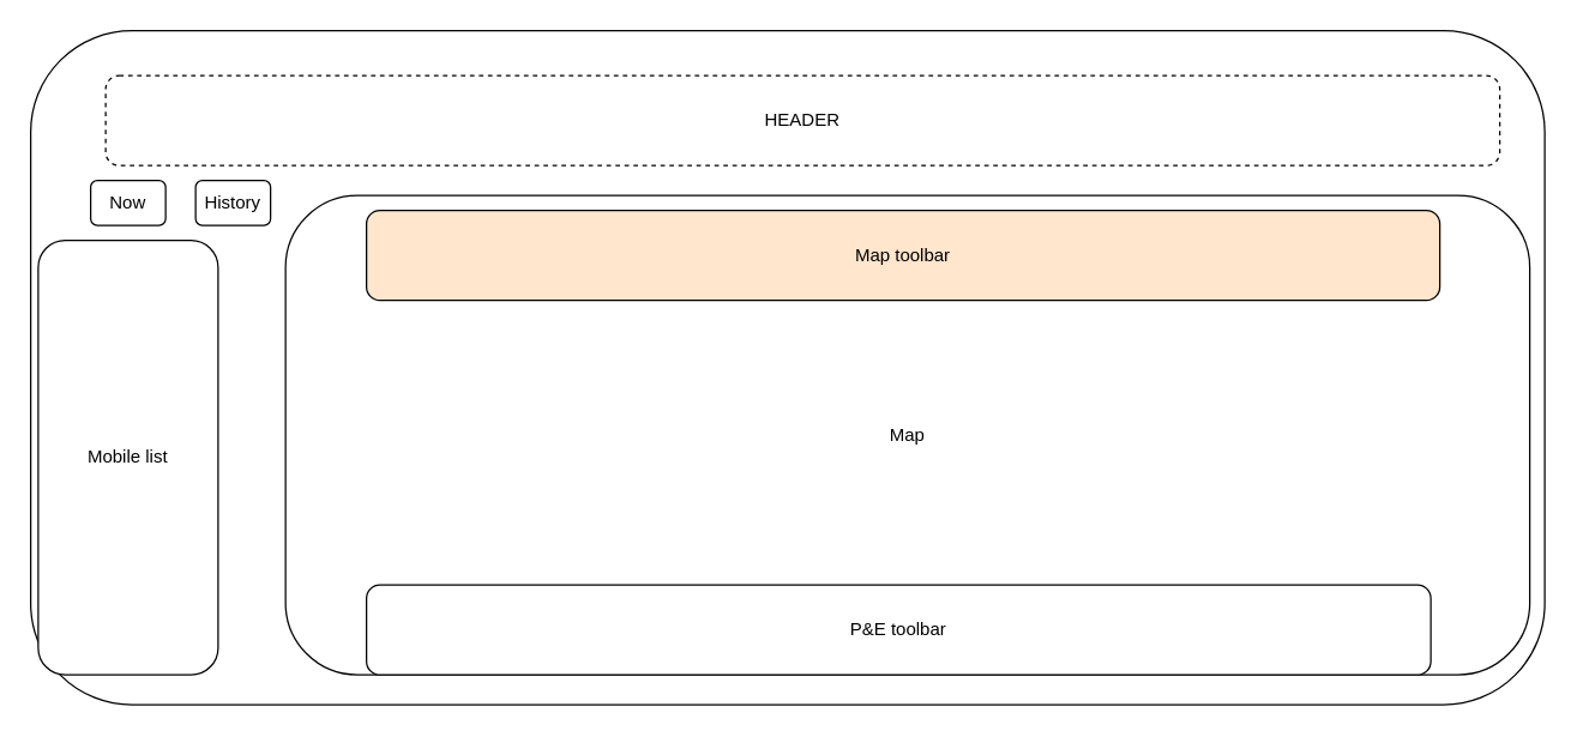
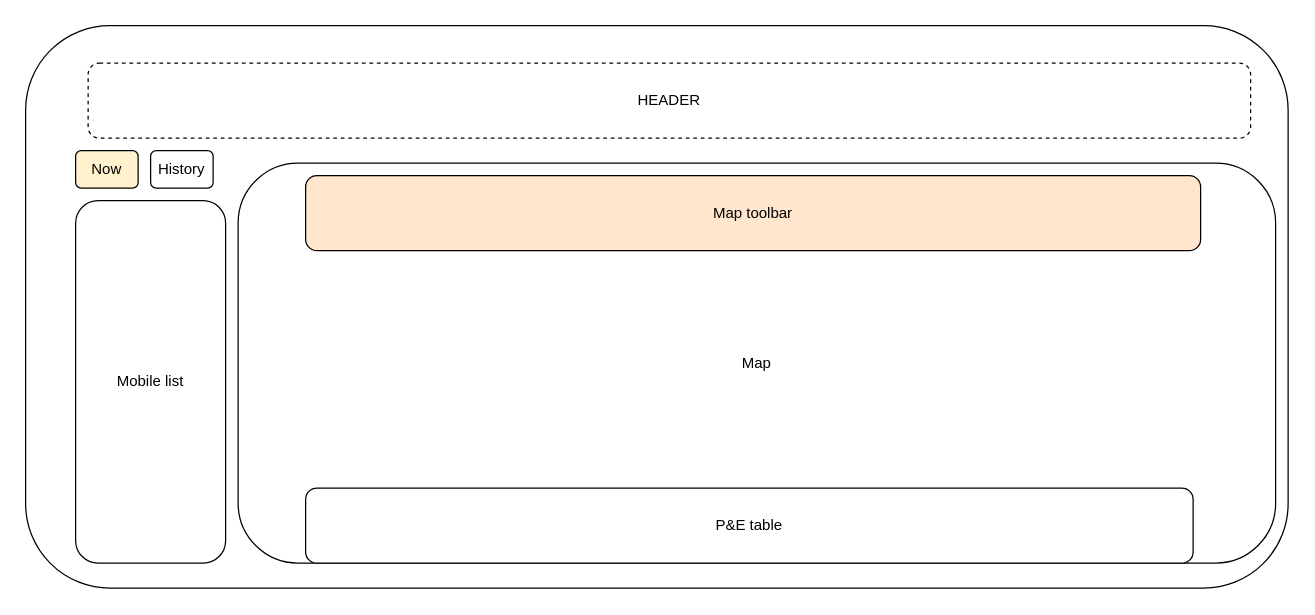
  <mxCell id="0" />
  <mxCell id="1" parent="0" />
  <mxCell id="2" value="Create project template" style="rounded=1;whiteSpace=wrap;html=1;fontSize=12;glass=0;strokeWidth=1;shadow=0;" parent="1" vertex="1"><mxGeometry x="20" y="20" width="1010" height="450" as="geometry" /></mxCell>
- <mxCell id="3" value="Mobile list" style="rounded=1;whiteSpace=wrap;html=1;" vertex="1" parent="1"><mxGeometry x="25" y="160" width="120" height="290" as="geometry" /></mxCell>
+ <mxCell id="3" value="Mobile list" style="rounded=1;whiteSpace=wrap;html=1;" vertex="1" parent="1"><mxGeometry x="60" y="160" width="120" height="290" as="geometry" /></mxCell>
  <mxCell id="4" value="Map" style="rounded=1;whiteSpace=wrap;html=1;" vertex="1" parent="1"><mxGeometry x="190" y="130" width="830" height="320" as="geometry" /></mxCell>
  <mxCell id="5" value="HEADER" style="rounded=1;whiteSpace=wrap;html=1;dashed=1;" vertex="1" parent="1"><mxGeometry x="70" y="50" width="930" height="60" as="geometry" /></mxCell>
- <mxCell id="6" value="Now" style="rounded=1;whiteSpace=wrap;html=1;" vertex="1" parent="1"><mxGeometry x="60" y="120" width="50" height="30" as="geometry" /></mxCell>
- <mxCell id="7" value="History" style="rounded=1;whiteSpace=wrap;html=1;" vertex="1" parent="1"><mxGeometry x="130" y="120" width="50" height="30" as="geometry" /></mxCell>
+ <mxCell id="6" value="Now" style="rounded=1;whiteSpace=wrap;html=1;fillColor=#fff2cc;" vertex="1" parent="1"><mxGeometry x="60" y="120" width="50" height="30" as="geometry" /></mxCell>
+ <mxCell id="7" value="History" style="rounded=1;whiteSpace=wrap;html=1;" vertex="1" parent="1"><mxGeometry x="120" y="120" width="50" height="30" as="geometry" /></mxCell>
  <mxCell id="8" value="Map toolbar" style="rounded=1;whiteSpace=wrap;html=1;fillColor=#ffe6cc;" vertex="1" parent="1"><mxGeometry x="244" y="140" width="716" height="60" as="geometry" /></mxCell>
- <mxCell id="9" value="P&amp;amp;E toolbar" style="rounded=1;whiteSpace=wrap;html=1;" vertex="1" parent="1"><mxGeometry x="244" y="390" width="710" height="60" as="geometry" /></mxCell>
+ <mxCell id="9" value="P&amp;amp;E table" style="rounded=1;whiteSpace=wrap;html=1;" vertex="1" parent="1"><mxGeometry x="244" y="390" width="710" height="60" as="geometry" /></mxCell>
